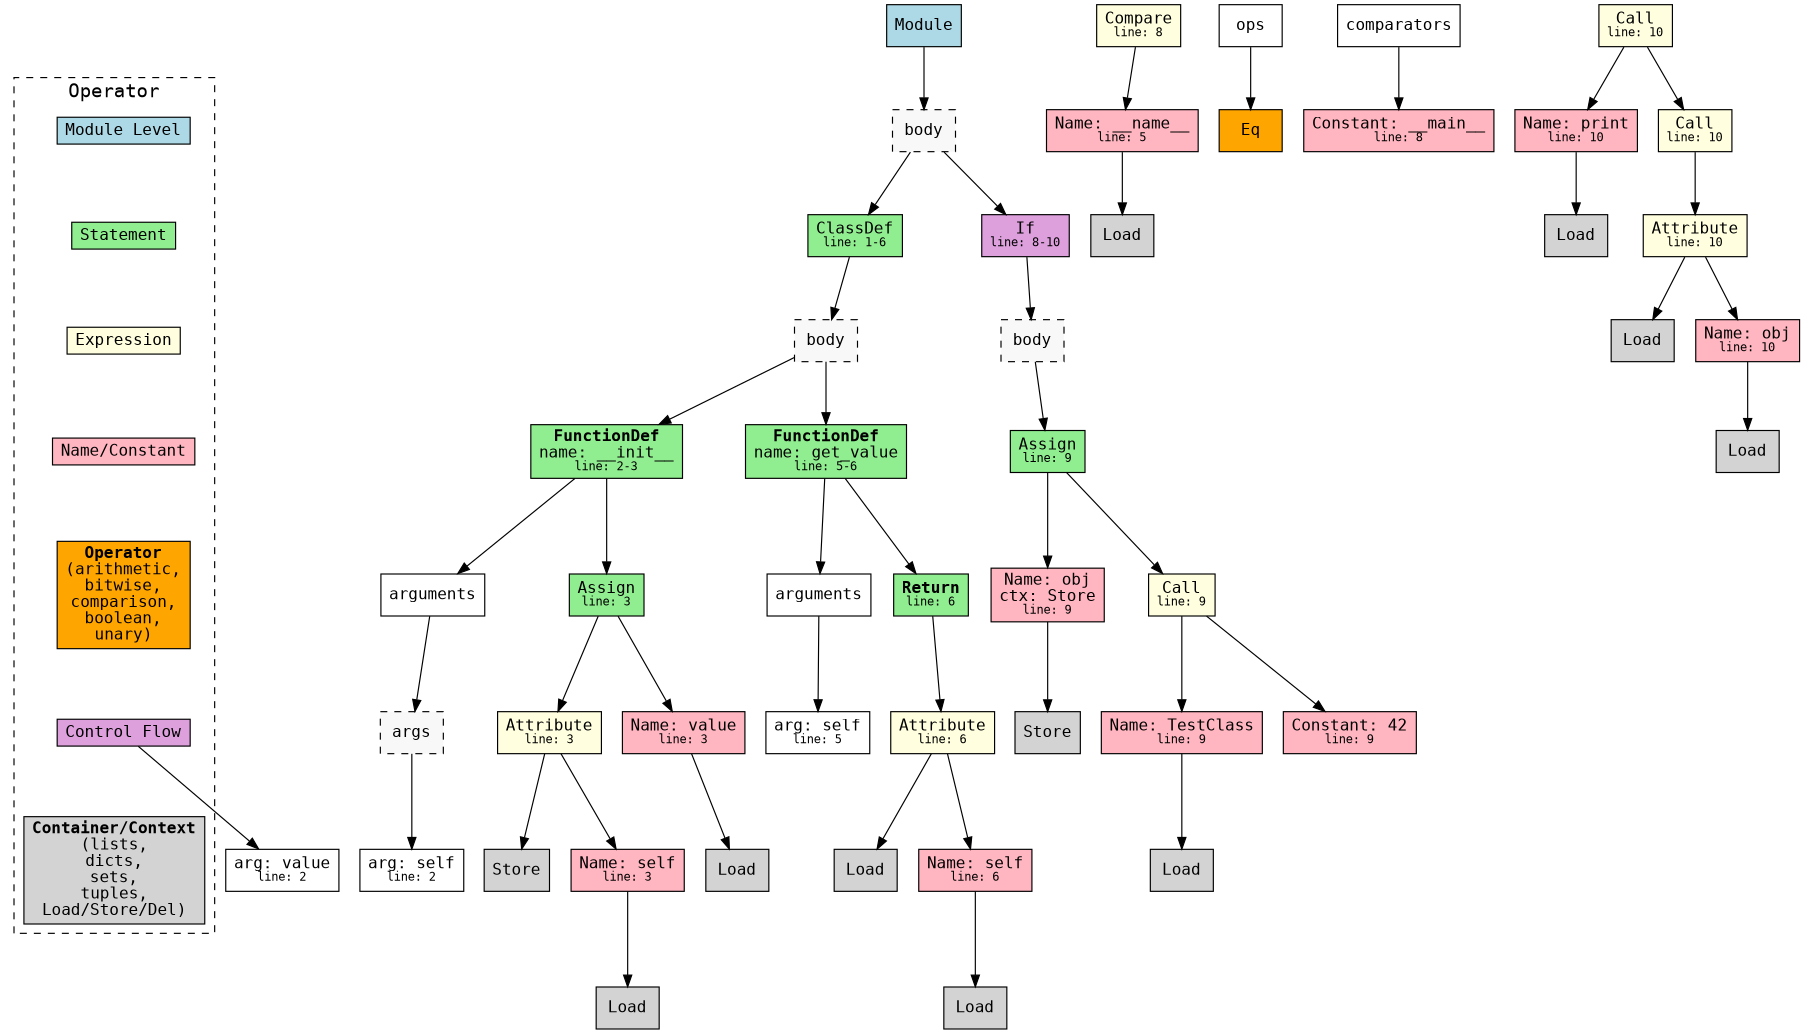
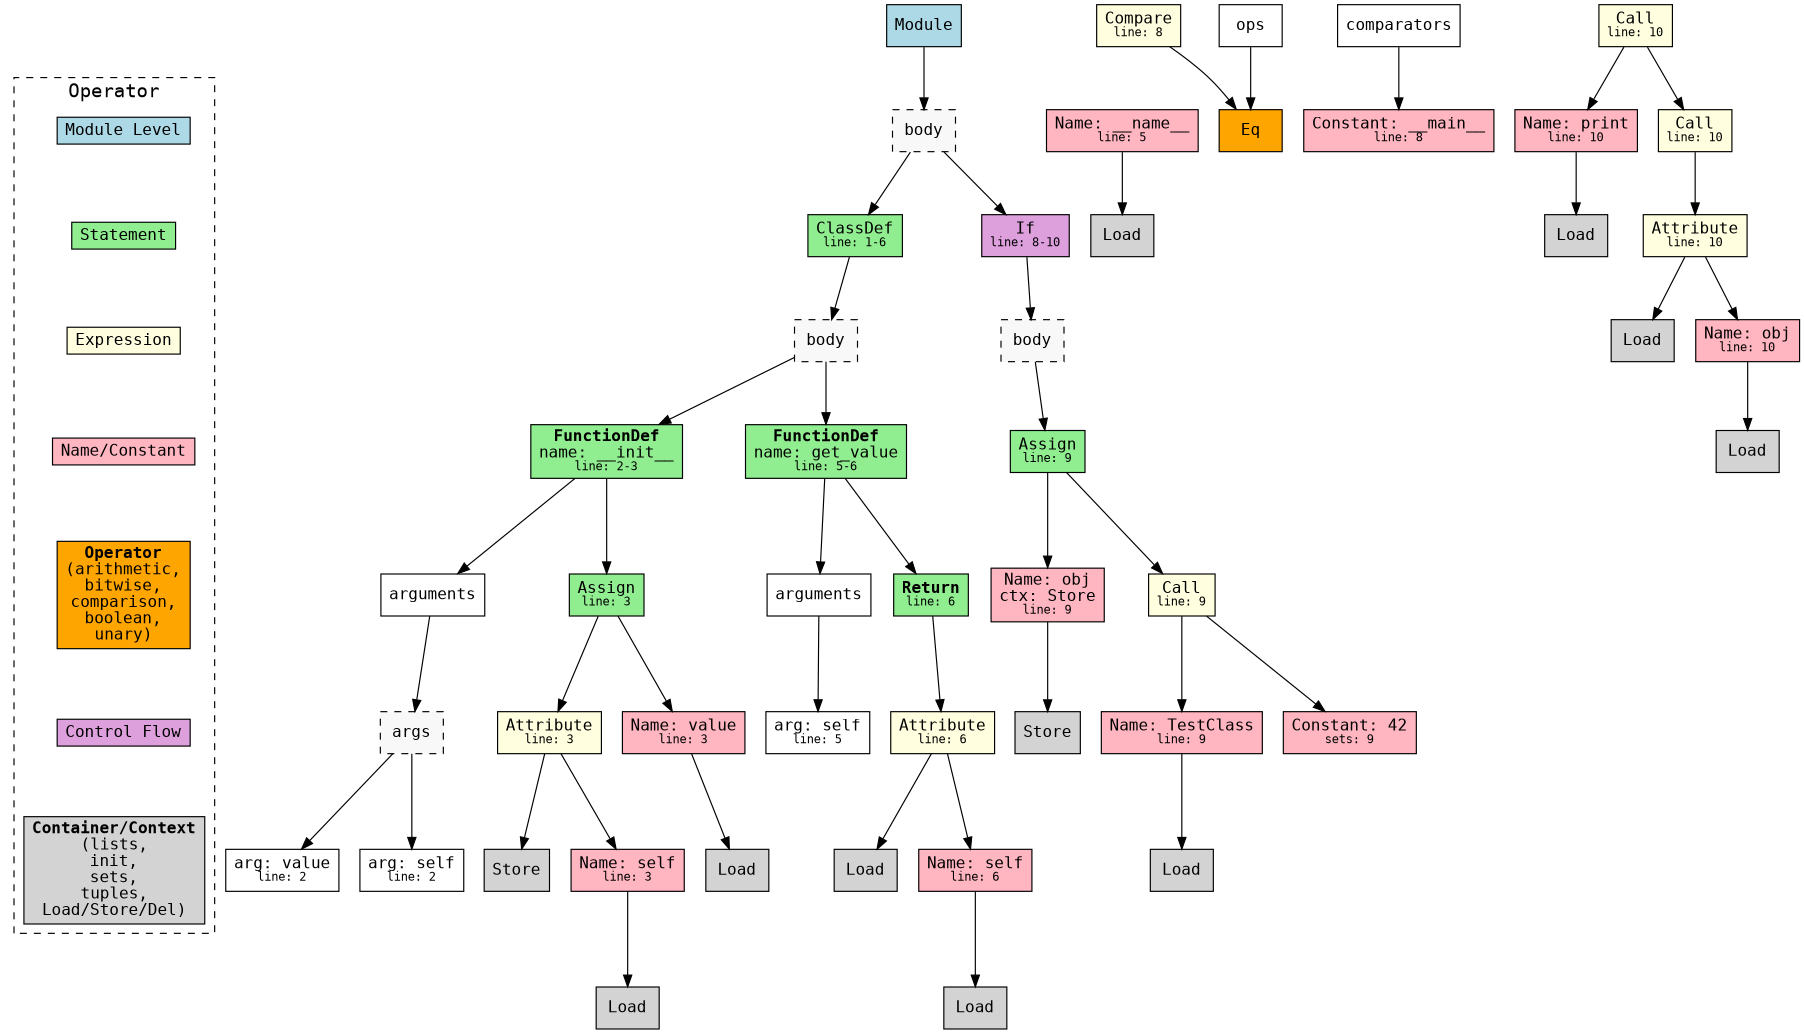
  digraph {
    rank=same
    rankdir=TB
    ranksep=0.75
    node [fillcolor=lightgrey fontname=Consolas margin="0.1,0.05" shape=box style=filled]
    edge [fontname=Consolas fontsize=10]
    n1 [fillcolor=lightblue height=0.3 label=<Module Level> width=1]
    n2 [fillcolor=lightgreen height=0.3 label=<Statement> width=1]
    n3 [fillcolor=lightyellow height=0.3 label=<Expression> width=1]
    n4 [fillcolor=lightpink height=0.3 label=<Name/Constant> width=1]
    n5 [fillcolor=orange height=0.3 label=<<B>Operator</B><BR/>(arithmetic,<BR/>bitwise,<BR/>comparison,<BR/>boolean,<BR/>unary)> width=1]
    n6 [fillcolor=plum height=0.3 label=<Control Flow> width=1]
-   n7 [height=0.3 label=<<B>Container/Context</B><BR/>(lists,<BR/>dicts,<BR/>sets,<BR/>tuples,<BR/>Load/Store/Del)> width=1]
+   n7 [height=0.3 label=<<B>Container/Context</B><BR/>(lists,<BR/>init,<BR/>sets,<BR/>tuples,<BR/>Load/Store/Del)> width=1]
    n8 [fillcolor=lightblue label=<Module>]
    n9 [fillcolor="#f8f8f8" label=<body> style="filled,dashed"]
    n10 [fillcolor=lightgreen label=<ClassDef<BR/><FONT POINT-SIZE="10">line: 1-6</FONT>>]
    n11 [fillcolor=plum label=<If<BR/><FONT POINT-SIZE="10">line: 8-10</FONT>>]
    n12 [fillcolor="#f8f8f8" label=<body> style="filled,dashed"]
    n13 [fillcolor="#f8f8f8" label=<body> style="filled,dashed"]
    n14 [fillcolor=lightgreen label=<<B>FunctionDef</B><BR/>name: __init__<BR/><FONT POINT-SIZE="10">line: 2-3</FONT>>]
    n15 [fillcolor=lightgreen label=<<B>FunctionDef</B><BR/>name: get_value<BR/><FONT POINT-SIZE="10">line: 5-6</FONT>>]
    n16 [fillcolor=white label=<arguments>]
    n17 [fillcolor=lightgreen label=<Assign<BR/><FONT POINT-SIZE="10">line: 3</FONT>>]
    n18 [fillcolor=white label=<arguments>]
    n19 [fillcolor=lightgreen label=<<B>Return</B><BR/><FONT POINT-SIZE="10">line: 6</FONT>>]
    n20 [fillcolor="#f8f8f8" label=<args> style="filled,dashed"]
    n21 [fillcolor=lightyellow label=<Attribute<BR/><FONT POINT-SIZE="10">line: 3</FONT>>]
    n22 [fillcolor=lightpink label=<Name: value<BR/><FONT POINT-SIZE="10">line: 3</FONT>>]
    n23 [fillcolor=white label=<arg: self<BR/><FONT POINT-SIZE="10">line: 2</FONT>>]
    n24 [fillcolor=white label=<arg: value<BR/><FONT POINT-SIZE="10">line: 2</FONT>>]
    n25 [label=<Store>]
    n26 [fillcolor=lightpink label=<Name: self<BR/><FONT POINT-SIZE="10">line: 3</FONT>>]
    n27 [label=<Load>]
    n28 [label=<Load>]
    n29 [fillcolor=white label=<arg: self<BR/><FONT POINT-SIZE="10">line: 5</FONT>>]
    n30 [fillcolor=lightyellow label=<Attribute<BR/><FONT POINT-SIZE="10">line: 6</FONT>>]
    n31 [label=<Load>]
    n32 [fillcolor=lightpink label=<Name: self<BR/><FONT POINT-SIZE="10">line: 6</FONT>>]
    n33 [label=<Load>]
    n34 [fillcolor=lightyellow label=<Compare<BR/><FONT POINT-SIZE="10">line: 8</FONT>>]
    n35 [fillcolor=lightpink label=<Name: __name__<BR/><FONT POINT-SIZE="10">line: 5</FONT>>]
    n36 [fillcolor=lightgreen label=<Assign<BR/><FONT POINT-SIZE="10">line: 9</FONT>>]
    n37 [fillcolor=white label=<ops>]
    n38 [fillcolor=orange label=<Eq>]
    n39 [label=<Load>]
    n40 [fillcolor=white label=<comparators>]
    n41 [fillcolor=lightpink label=<Constant: __main__<BR/><FONT POINT-SIZE="10">line: 8</FONT>>]
    n42 [fillcolor=lightpink label=<Name: obj<BR/>ctx: Store<BR/><FONT POINT-SIZE="10">line: 9</FONT>>]
    n43 [fillcolor=lightyellow label=<Call<BR/><FONT POINT-SIZE="10">line: 9</FONT>>]
    n44 [label=<Store>]
    n45 [fillcolor=lightpink label=<Name: TestClass<BR/><FONT POINT-SIZE="10">line: 9</FONT>>]
-   n46 [fillcolor=lightpink label=<Constant: 42<BR/><FONT POINT-SIZE="10">line: 9</FONT>>]
+   n46 [fillcolor=lightpink label=<Constant: 42<BR/><FONT POINT-SIZE="10">sets: 9</FONT>>]
    n47 [label=<Load>]
    n48 [fillcolor=lightyellow label=<Call<BR/><FONT POINT-SIZE="10">line: 10</FONT>>]
    n49 [fillcolor=lightpink label=<Name: print<BR/><FONT POINT-SIZE="10">line: 10</FONT>>]
    n50 [fillcolor=lightyellow label=<Call<BR/><FONT POINT-SIZE="10">line: 10</FONT>>]
    n51 [label=<Load>]
    n52 [fillcolor=lightyellow label=<Attribute<BR/><FONT POINT-SIZE="10">line: 10</FONT>>]
    n53 [label=<Load>]
    n54 [fillcolor=lightpink label=<Name: obj<BR/><FONT POINT-SIZE="10">line: 10</FONT>>]
    n55 [label=<Load>]
    legend_anchor [height=0.01 shape=point style=invis width=0.01 fillcolor=""]
    subgraph cluster_1 {
      fontname=Consolas
      fontsize=16
      label=Operator
      style=dashed
      n1
      n2
      n3
      n4
      n5
      n6
      n7
    }
    n1 -> n2 [style=invis]
    n2 -> n3 [style=invis]
    n3 -> n4 [style=invis]
    n4 -> n5 [style=invis]
    n5 -> n6 [style=invis]
    n6 -> n7 [style=invis]
    n8 -> n9
    n9 -> n10
    n9 -> n11
    n10 -> n12
    n11 -> n13
    n12 -> n14
    n12 -> n15
    n13 -> n36
    n14 -> n16
    n14 -> n17
    n15 -> n18
    n15 -> n19
    n16 -> n20
    n17 -> n21
    n17 -> n22
    n18 -> n29
    n19 -> n30
    n20 -> n23
-   n6 -> n24
+   n20 -> n24
    n21 -> n25
    n21 -> n26
    n22 -> n27
    n26 -> n28
    n30 -> n31
    n30 -> n32
    n32 -> n33
-   n34 -> n35
+   n34 -> n38
    n35 -> n39
    n36 -> n42
    n36 -> n43
    n37 -> n38
    n40 -> n41
    n42 -> n44
    n43 -> n45
    n43 -> n46
    n45 -> n47
    n48 -> n49
    n48 -> n50
    n49 -> n51
    n50 -> n52
    n52 -> n53
    n52 -> n54
    n54 -> n55
    legend_anchor -> n1 [constraint=false style=invis]
  }
